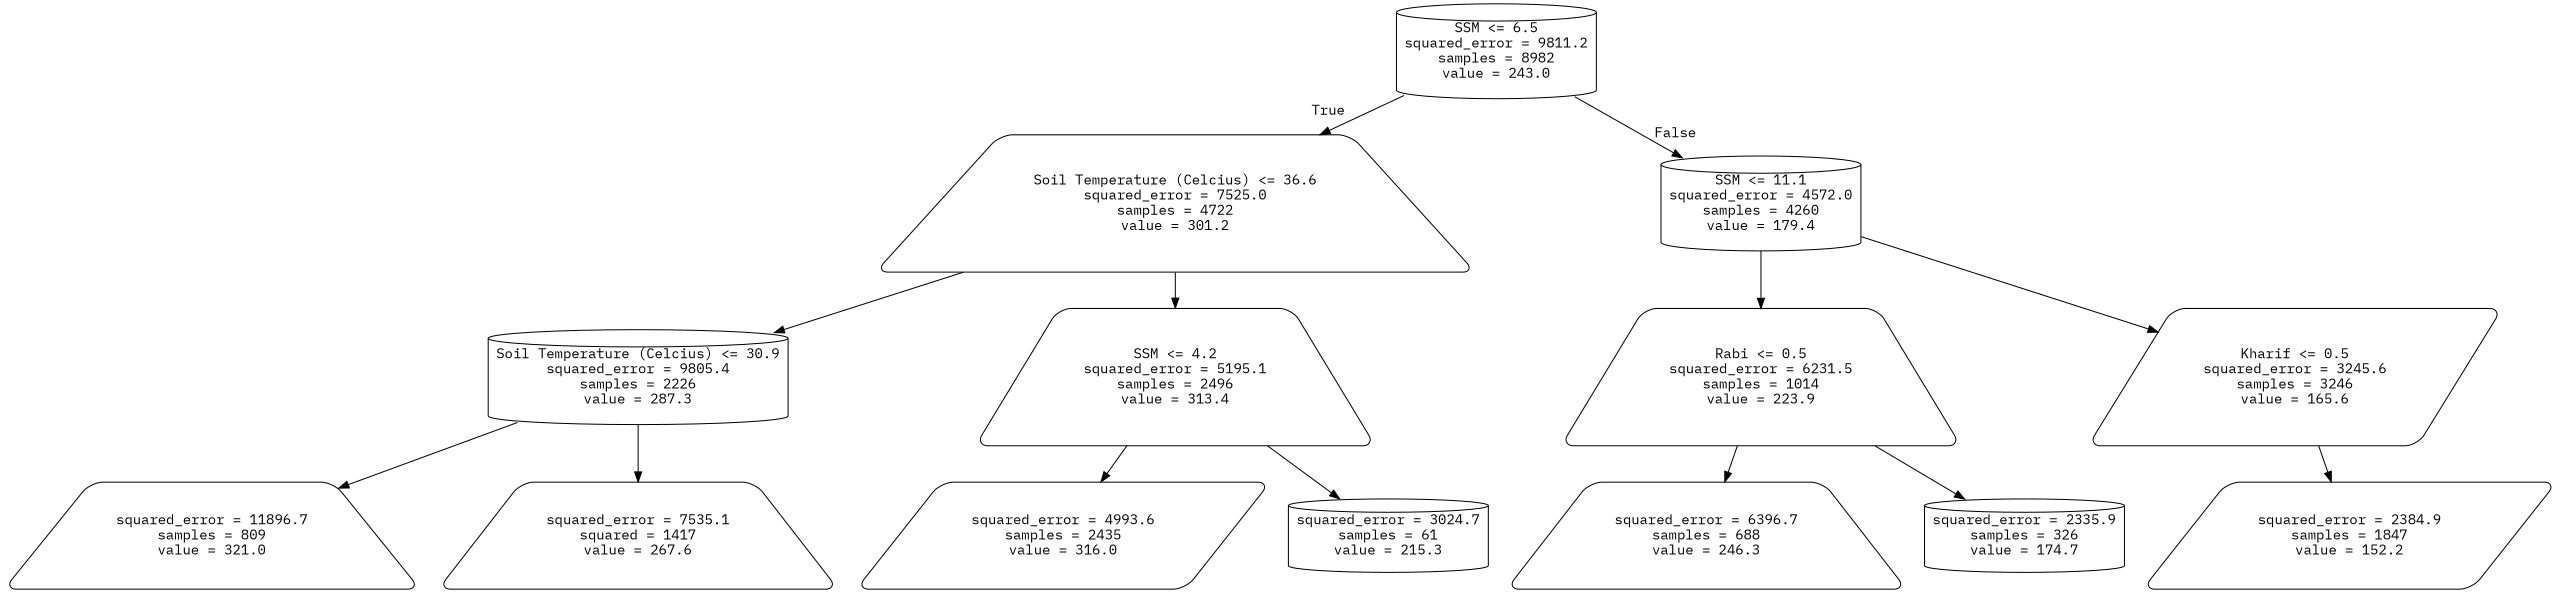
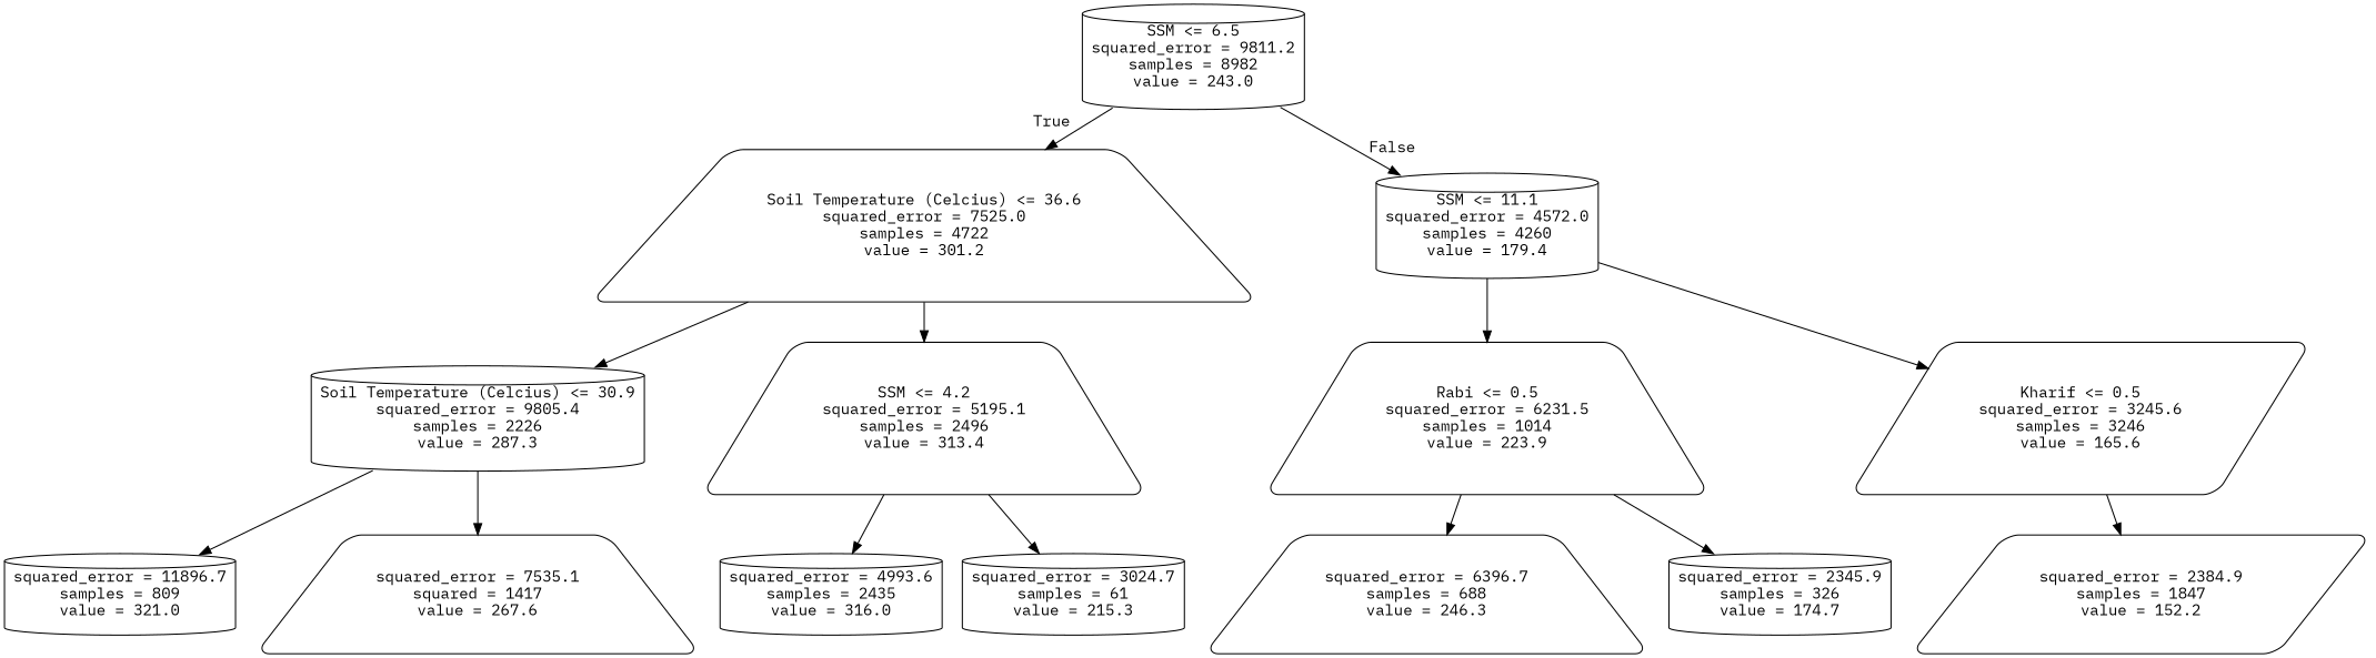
  digraph {
    fontname="IBM Plex Mono"
    node [color=black fontname="IBM Plex Mono" shape=trapezium style=rounded]
    edge [fontname="IBM Plex Mono"]
    n1 [label="SSM <= 6.5\nsquared_error = 9811.2\nsamples = 8982\nvalue = 243.0" shape=cylinder]
    n2 [label="Soil Temperature (Celcius) <= 36.6\nsquared_error = 7525.0\nsamples = 4722\nvalue = 301.2"]
    n3 [label="SSM <= 11.1\nsquared_error = 4572.0\nsamples = 4260\nvalue = 179.4" shape=cylinder]
    n4 [label="Soil Temperature (Celcius) <= 30.9\nsquared_error = 9805.4\nsamples = 2226\nvalue = 287.3" shape=cylinder]
    n5 [label="SSM <= 4.2\nsquared_error = 5195.1\nsamples = 2496\nvalue = 313.4"]
    n6 [label="Rabi <= 0.5\nsquared_error = 6231.5\nsamples = 1014\nvalue = 223.9"]
    n7 [label="Kharif <= 0.5\nsquared_error = 3245.6\nsamples = 3246\nvalue = 165.6" shape=parallelogram]
-   n8 [label="squared_error = 11896.7\nsamples = 809\nvalue = 321.0"]
+   n8 [label="squared_error = 11896.7\nsamples = 809\nvalue = 321.0" shape=cylinder]
    n9 [label="squared_error = 7535.1\nsquared = 1417\nvalue = 267.6"]
-   n10 [label="squared_error = 4993.6\nsamples = 2435\nvalue = 316.0" shape=parallelogram]
+   n10 [label="squared_error = 4993.6\nsamples = 2435\nvalue = 316.0" shape=cylinder]
    n11 [label="squared_error = 3024.7\nsamples = 61\nvalue = 215.3" shape=cylinder]
    n12 [label="squared_error = 6396.7\nsamples = 688\nvalue = 246.3"]
-   n13 [label="squared_error = 2335.9\nsamples = 326\nvalue = 174.7" shape=cylinder]
+   n13 [label="squared_error = 2345.9\nsamples = 326\nvalue = 174.7" shape=cylinder]
    n14 [label="squared_error = 2384.9\nsamples = 1847\nvalue = 152.2" shape=parallelogram]
    n1 -> n2 [headlabel=True labelangle=45 labeldistance=2.5]
    n1 -> n3 [headlabel=False labelangle=-45 labeldistance=2.5]
    n2 -> n4
    n2 -> n5
    n3 -> n6
    n3 -> n7
    n4 -> n8
    n4 -> n9
    n5 -> n10
    n5 -> n11
    n6 -> n12
    n6 -> n13
    n7 -> n14
  }
